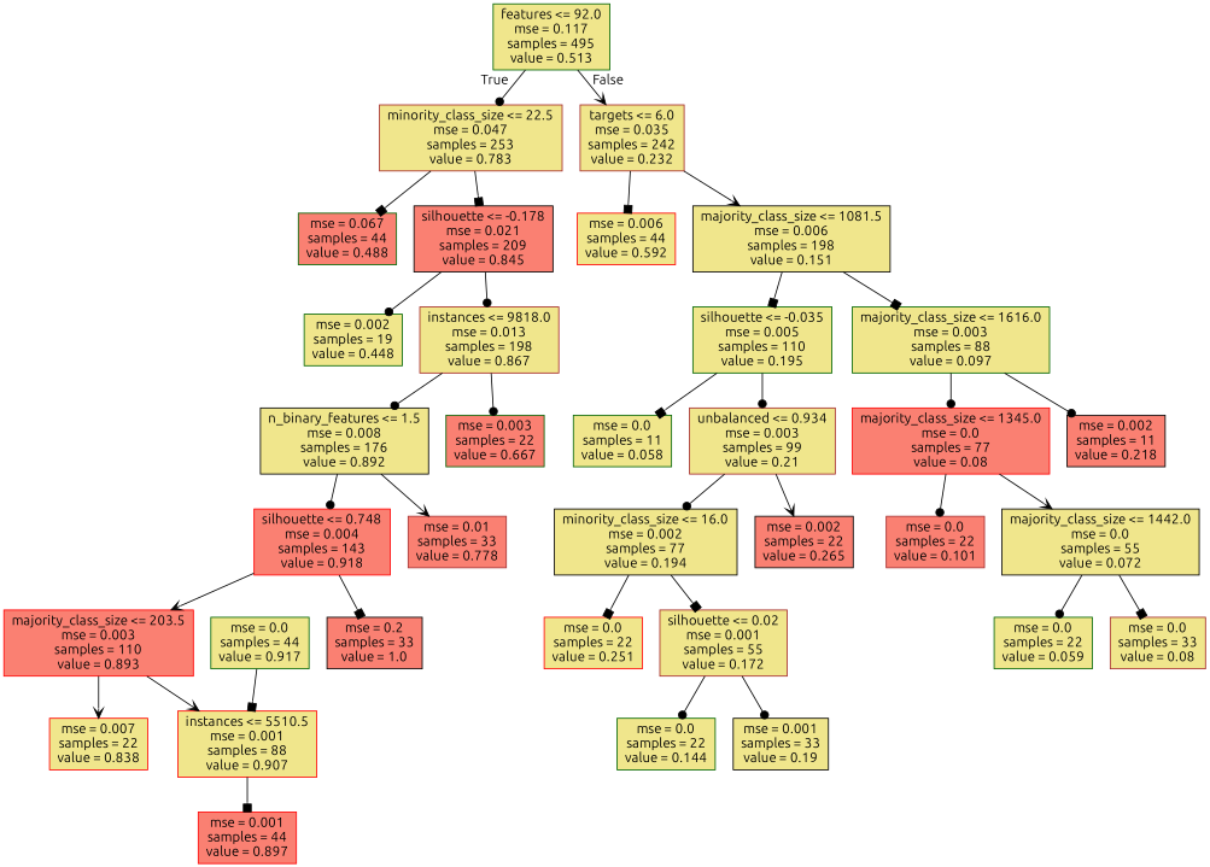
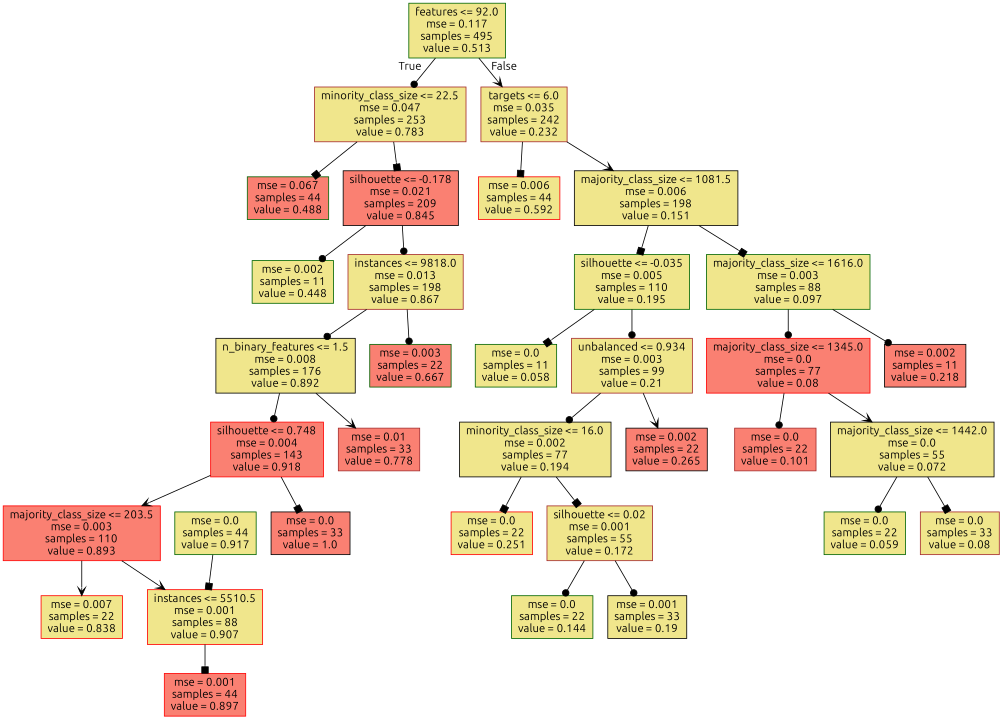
  digraph {
    fontname=Ubuntu
    node [color=darkgreen fillcolor=khaki fontname=Ubuntu shape=box style=filled]
    edge [arrowhead=dot fontname=Ubuntu]
    n1 [label="features <= 92.0\nmse = 0.117\nsamples = 495\nvalue = 0.513"]
    n2 [color=brown label="minority_class_size <= 22.5\nmse = 0.047\nsamples = 253\nvalue = 0.783"]
    n3 [color=brown label="targets <= 6.0\nmse = 0.035\nsamples = 242\nvalue = 0.232"]
    n4 [fillcolor=salmon label="mse = 0.067\nsamples = 44\nvalue = 0.488"]
    n5 [color=black fillcolor=salmon label="silhouette <= -0.178\nmse = 0.021\nsamples = 209\nvalue = 0.845"]
    n6 [color=red label="mse = 0.006\nsamples = 44\nvalue = 0.592"]
    n7 [color=black label="majority_class_size <= 1081.5\nmse = 0.006\nsamples = 198\nvalue = 0.151"]
-   n8 [label="mse = 0.002\nsamples = 19\nvalue = 0.448"]
+   n8 [label="mse = 0.002\nsamples = 11\nvalue = 0.448"]
    n9 [color=brown label="instances <= 9818.0\nmse = 0.013\nsamples = 198\nvalue = 0.867"]
    n10 [color=black label="n_binary_features <= 1.5\nmse = 0.008\nsamples = 176\nvalue = 0.892"]
    n11 [fillcolor=salmon label="mse = 0.003\nsamples = 22\nvalue = 0.667"]
    n12 [color=red fillcolor=salmon label="silhouette <= 0.748\nmse = 0.004\nsamples = 143\nvalue = 0.918"]
    n13 [color=brown fillcolor=salmon label="mse = 0.01\nsamples = 33\nvalue = 0.778"]
    n14 [color=red fillcolor=salmon label="majority_class_size <= 203.5\nmse = 0.003\nsamples = 110\nvalue = 0.893"]
-   n15 [color=black fillcolor=salmon label="mse = 0.2\nsamples = 33\nvalue = 1.0"]
+   n15 [color=black fillcolor=salmon label="mse = 0.0\nsamples = 33\nvalue = 1.0"]
    n16 [color=red label="mse = 0.007\nsamples = 22\nvalue = 0.838"]
    n17 [color=red label="instances <= 5510.5\nmse = 0.001\nsamples = 88\nvalue = 0.907"]
    n18 [color=red fillcolor=salmon label="mse = 0.001\nsamples = 44\nvalue = 0.897"]
    n19 [label="mse = 0.0\nsamples = 44\nvalue = 0.917"]
    n20 [label="silhouette <= -0.035\nmse = 0.005\nsamples = 110\nvalue = 0.195"]
    n21 [label="majority_class_size <= 1616.0\nmse = 0.003\nsamples = 88\nvalue = 0.097"]
    n22 [label="mse = 0.0\nsamples = 11\nvalue = 0.058"]
    n23 [color=brown label="unbalanced <= 0.934\nmse = 0.003\nsamples = 99\nvalue = 0.21"]
    n24 [color=red fillcolor=salmon label="majority_class_size <= 1345.0\nmse = 0.0\nsamples = 77\nvalue = 0.08"]
    n25 [color=black fillcolor=salmon label="mse = 0.002\nsamples = 11\nvalue = 0.218"]
    n26 [color=black label="minority_class_size <= 16.0\nmse = 0.002\nsamples = 77\nvalue = 0.194"]
    n27 [color=black fillcolor=salmon label="mse = 0.002\nsamples = 22\nvalue = 0.265"]
    n28 [color=red label="mse = 0.0\nsamples = 22\nvalue = 0.251"]
    n29 [color=brown label="silhouette <= 0.02\nmse = 0.001\nsamples = 55\nvalue = 0.172"]
    n30 [label="mse = 0.0\nsamples = 22\nvalue = 0.144"]
    n31 [color=black label="mse = 0.001\nsamples = 33\nvalue = 0.19"]
    n32 [color=brown fillcolor=salmon label="mse = 0.0\nsamples = 22\nvalue = 0.101"]
    n33 [color=black label="majority_class_size <= 1442.0\nmse = 0.0\nsamples = 55\nvalue = 0.072"]
    n34 [label="mse = 0.0\nsamples = 22\nvalue = 0.059"]
    n35 [color=brown label="mse = 0.0\nsamples = 33\nvalue = 0.08"]
    n1 -> n2 [headlabel=True labelangle=45 labeldistance=2.5]
    n1 -> n3 [arrowhead=vee headlabel=False labelangle=-45 labeldistance=2.5]
    n2 -> n4 [arrowhead=box]
    n2 -> n5 [arrowhead=box]
    n3 -> n6 [arrowhead=box]
    n3 -> n7 [arrowhead=vee]
    n5 -> n8
    n5 -> n9
    n7 -> n20 [arrowhead=box]
    n7 -> n21 [arrowhead=box]
    n9 -> n10
    n9 -> n11
    n10 -> n12
    n10 -> n13 [arrowhead=vee]
    n12 -> n14 [arrowhead=vee]
    n12 -> n15 [arrowhead=box]
    n14 -> n16 [arrowhead=vee]
    n14 -> n17 [arrowhead=vee]
    n17 -> n18 [arrowhead=box]
    n19 -> n17 [arrowhead=box]
    n20 -> n22 [arrowhead=box]
    n20 -> n23
    n21 -> n24
    n21 -> n25
    n23 -> n26
    n23 -> n27 [arrowhead=vee]
    n24 -> n32
    n24 -> n33 [arrowhead=vee]
    n26 -> n28 [arrowhead=box]
    n26 -> n29 [arrowhead=box]
    n29 -> n30
    n29 -> n31
    n33 -> n34
    n33 -> n35 [arrowhead=box]
  }
